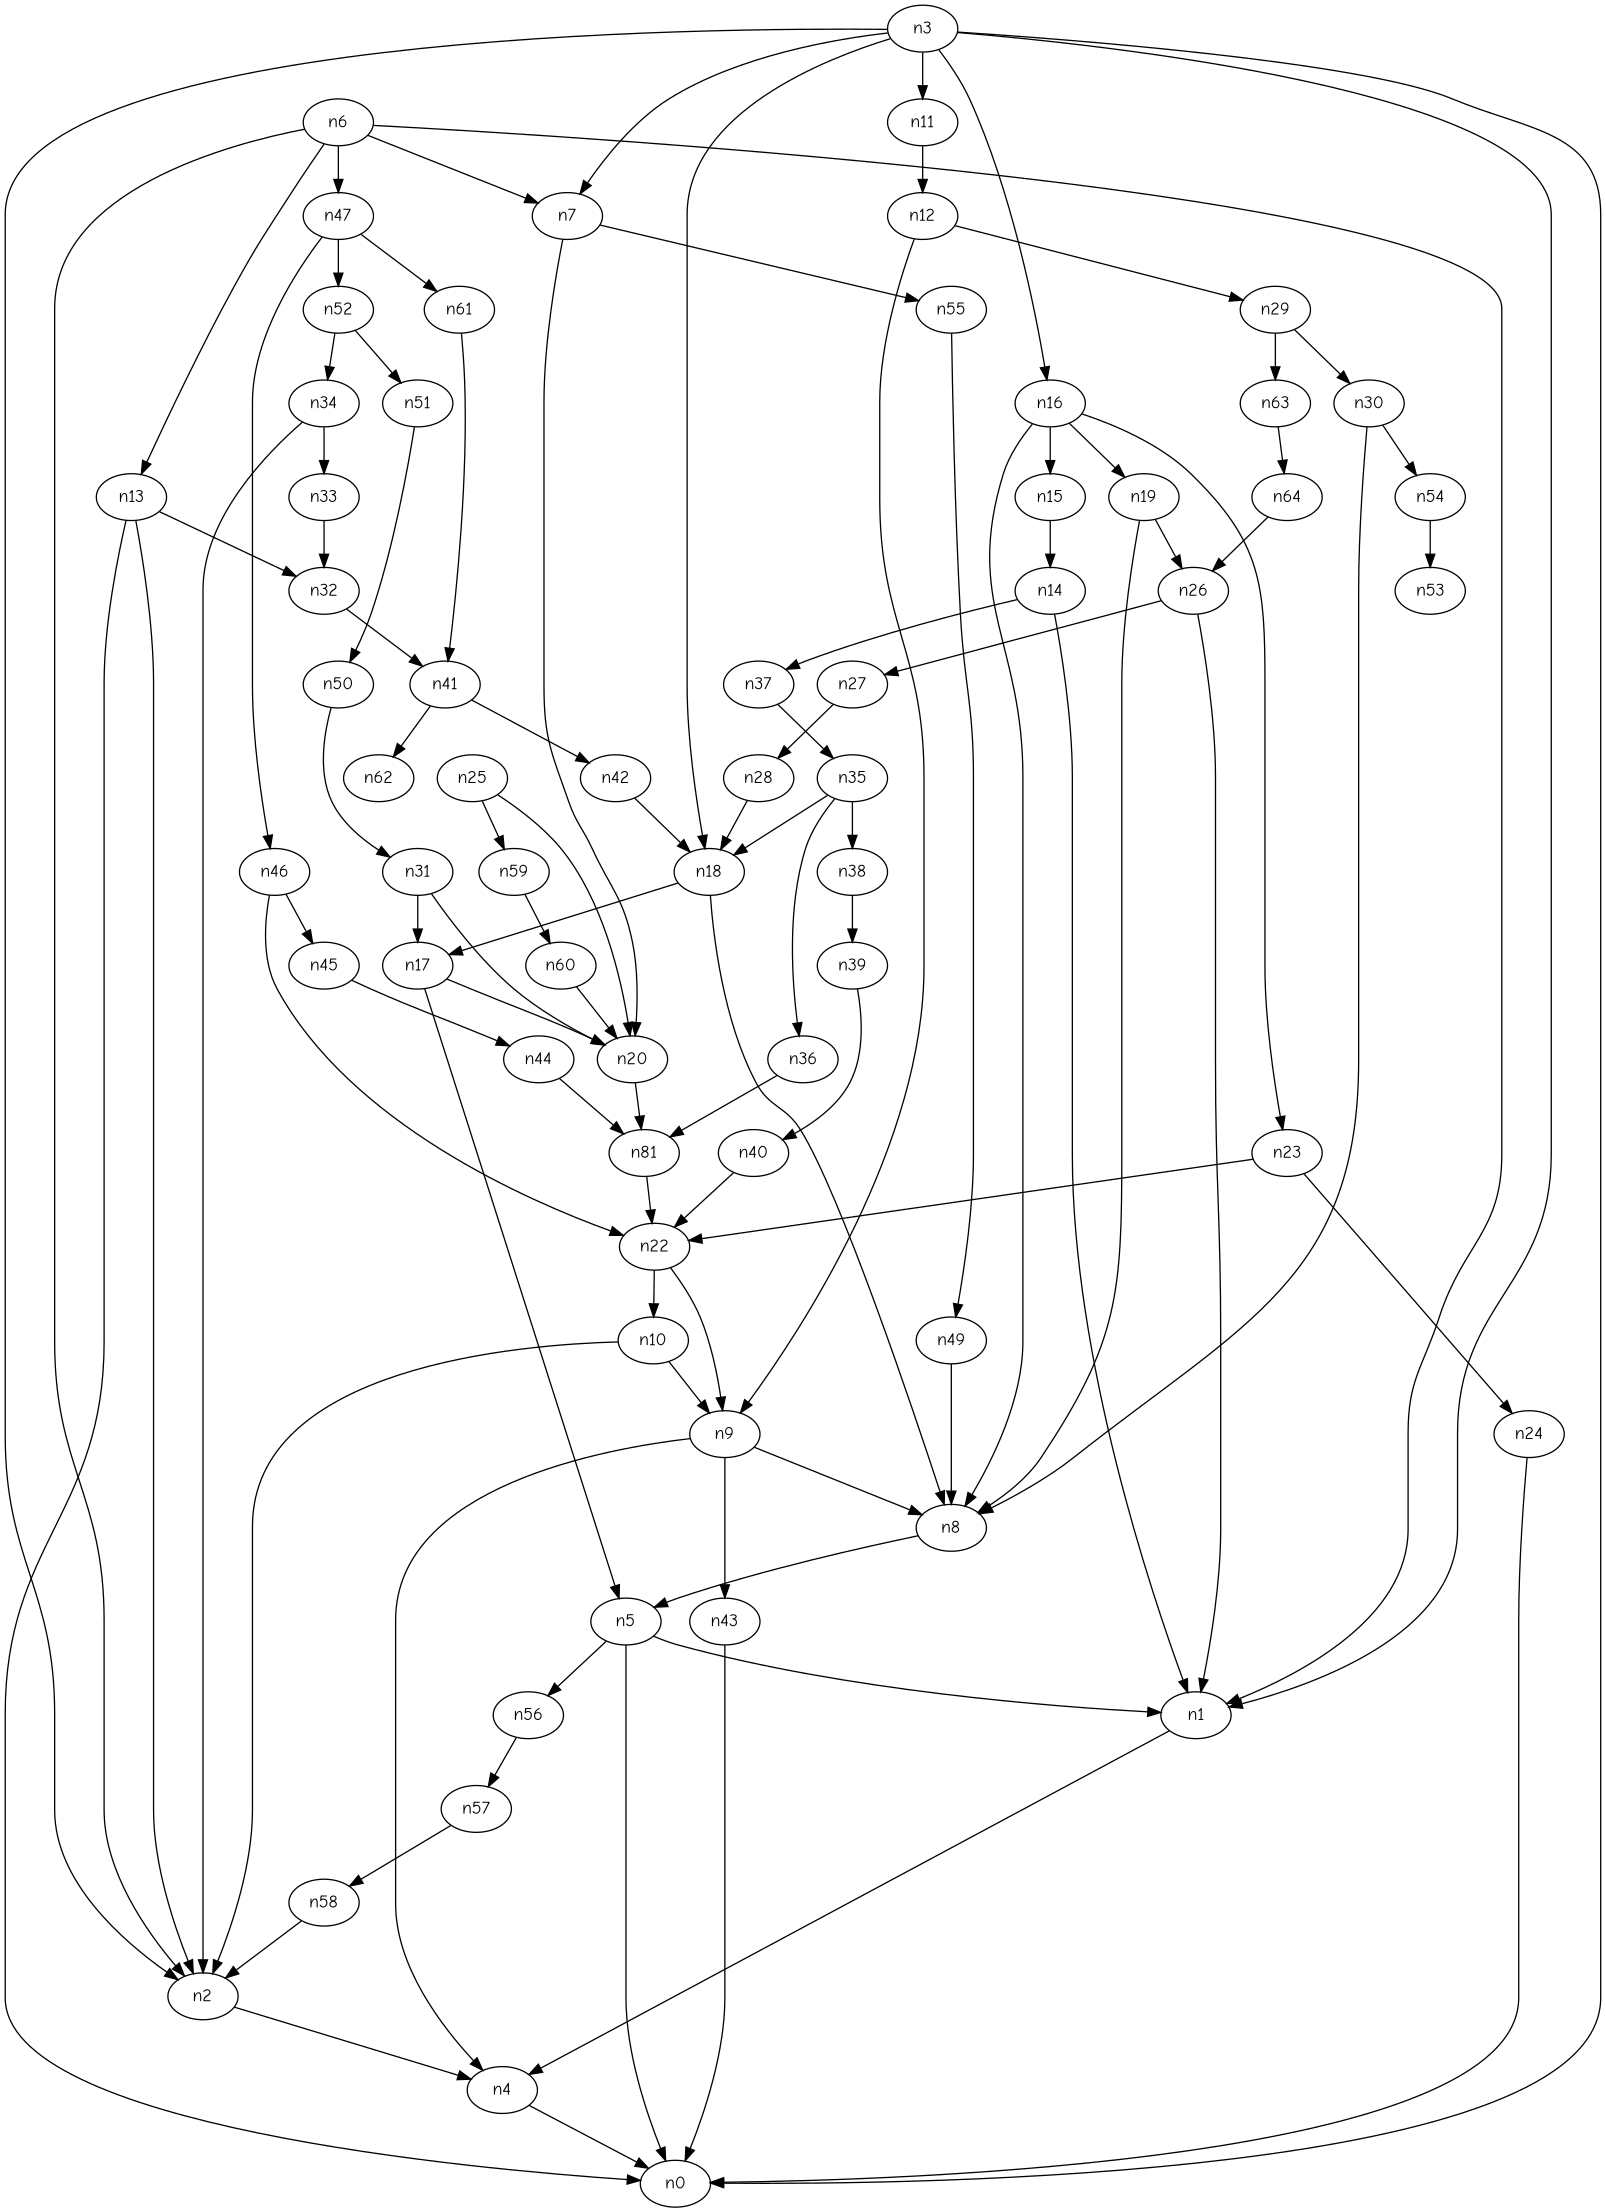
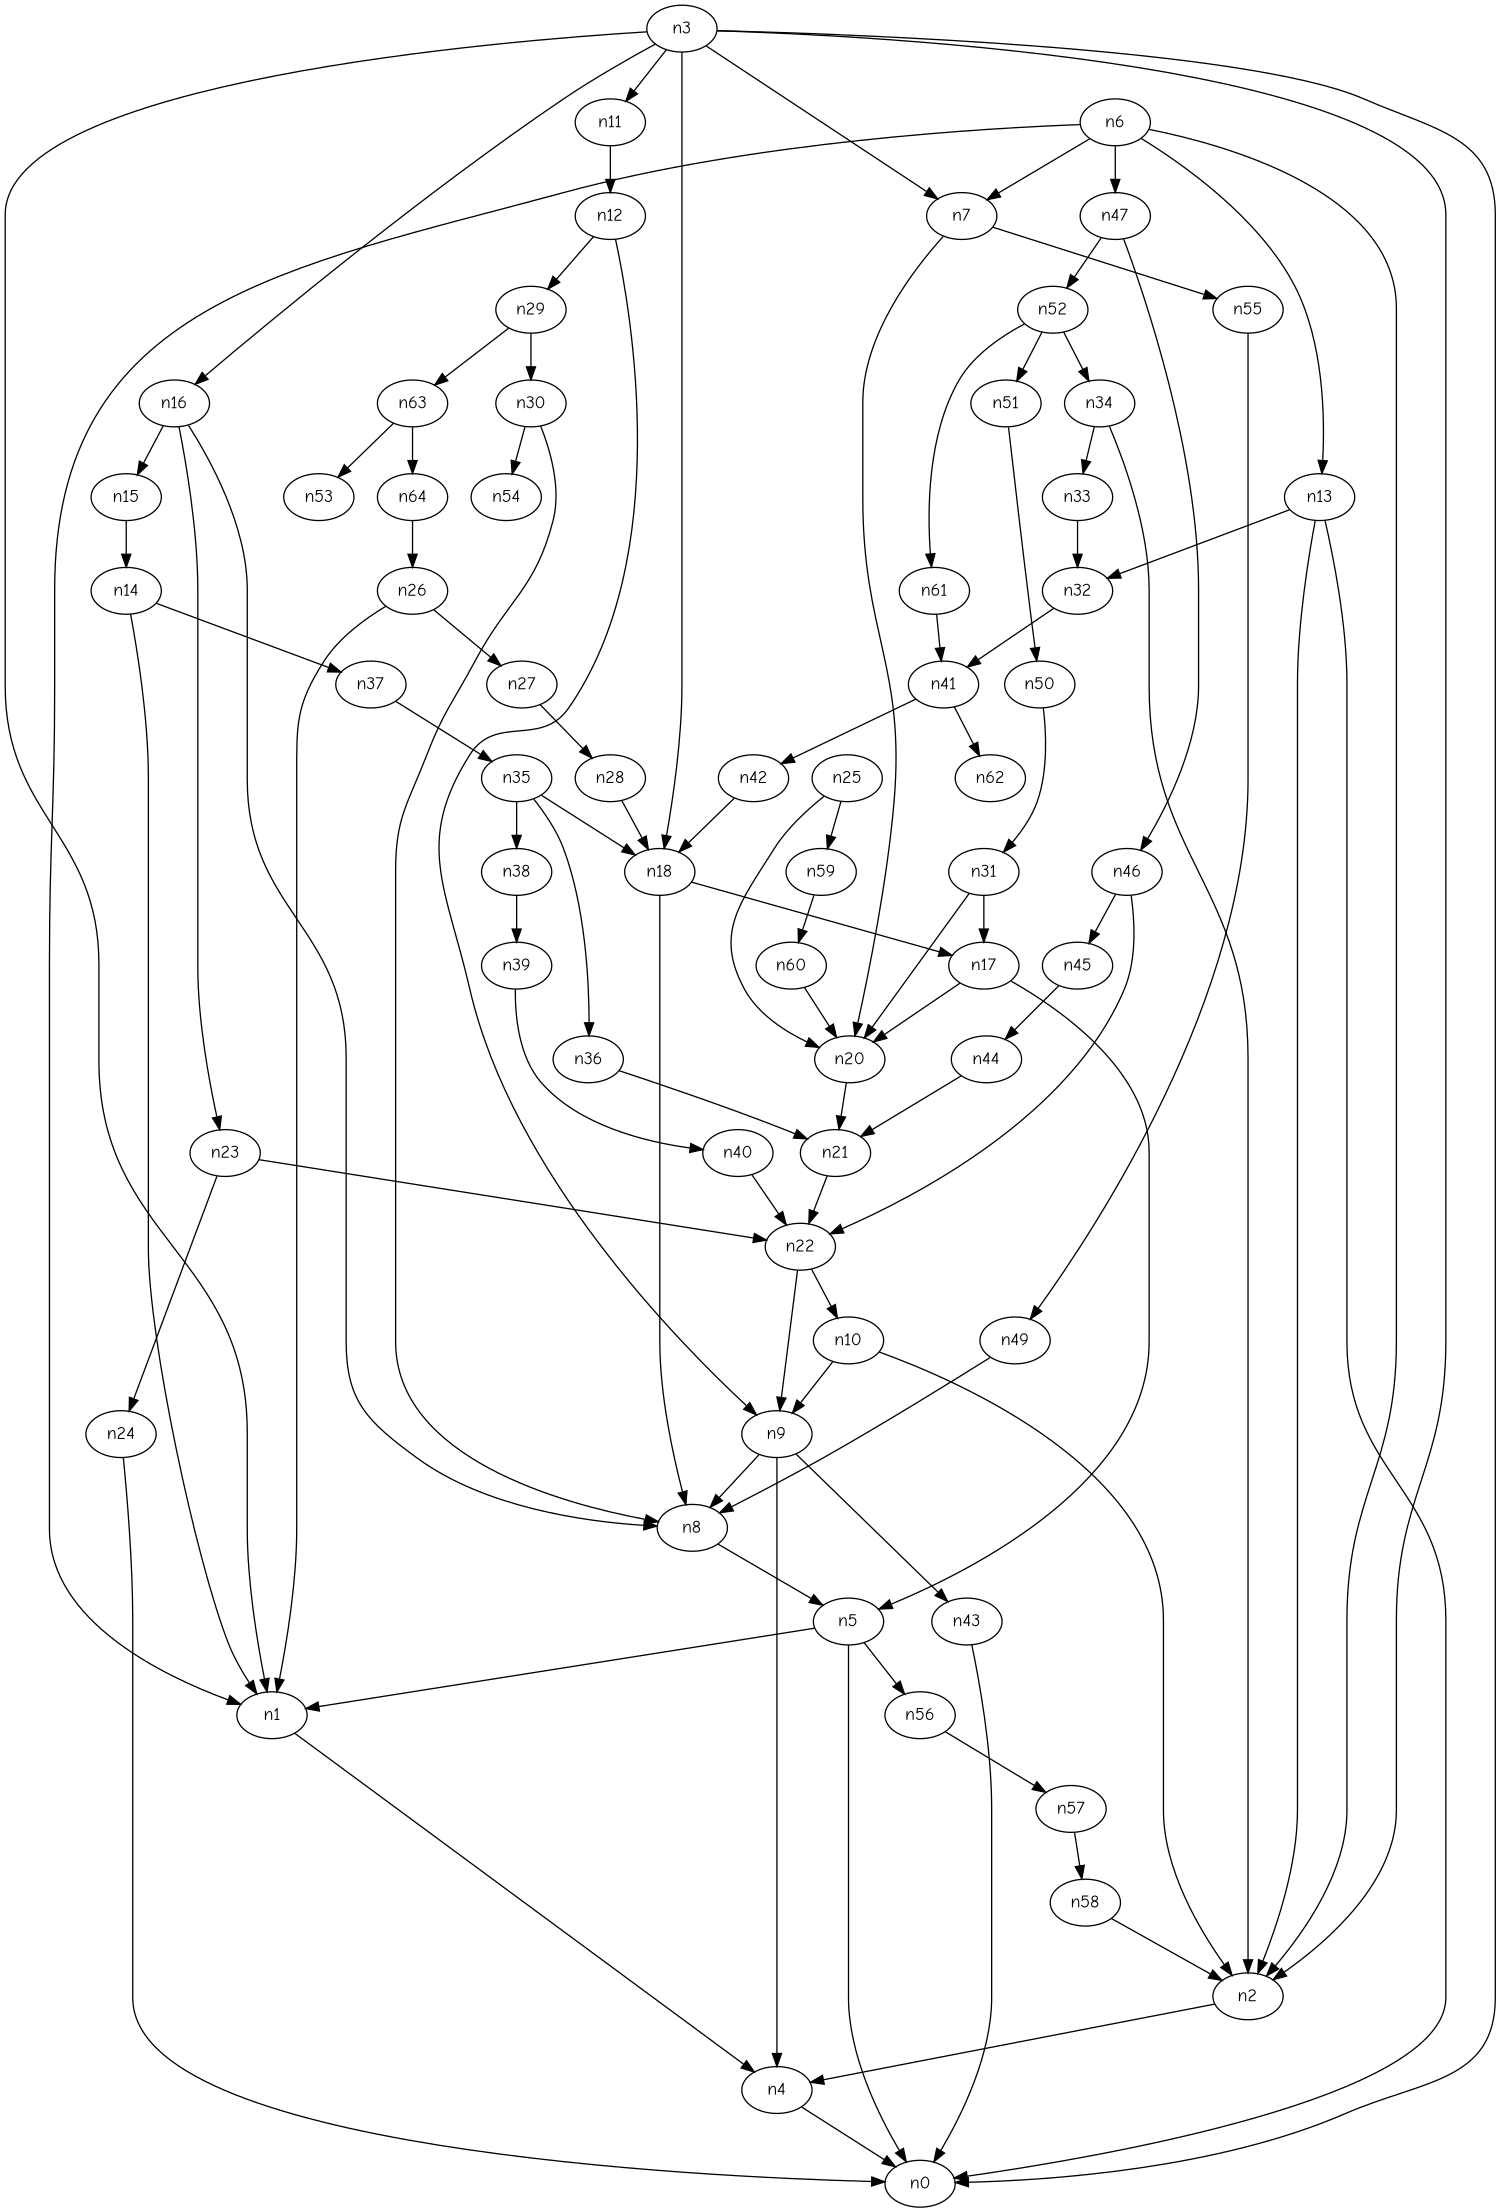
  digraph {
    fontname="Comic Neue"
    node [fontname="Comic Neue"]
    edge [fontname="Comic Neue"]
    n1
    n4
    n0
    n2
    n3
    n7
    n11
    n16
    n18
    n20
    n55
    n12
    n8
    n15
-   n19
    n23
    n17
    n25
    n59
    n6
    n13
    n47
-   n21 [label=n81]
+   n21
    n49
    n9
    n29
    n5
    n14
    n26
    n22
    n24
    n60
    n56
    n57
    n58
    n32
    n46
    n52
    n41
    n45
    n34
    n51
    n61
    n43
    n10
    n30
    n63
    n54
    n42
    n62
    n37
    n35
    n36
    n38
    n27
    n28
    n53
    n31
    n33
    n39
    n40
    n64
    n44
    n50
    n1 -> n4
    n4 -> n0
    n2 -> n4
    n3 -> n1
    n3 -> n0
    n3 -> n2
    n3 -> n7
    n3 -> n11
    n3 -> n16
    n3 -> n18
    n7 -> n20
    n7 -> n55
    n11 -> n12
    n16 -> n8
    n16 -> n15
-   n16 -> n19
    n16 -> n23
    n18 -> n8
    n18 -> n17
    n20 -> n21
    n55 -> n49
    n12 -> n9
    n12 -> n29
    n8 -> n5
    n15 -> n14
-   n19 -> n8
-   n19 -> n26
    n23 -> n22
    n23 -> n24
    n17 -> n20
    n17 -> n5
    n25 -> n20
    n25 -> n59
    n59 -> n60
    n6 -> n1
    n6 -> n2
    n6 -> n7
    n6 -> n13
    n6 -> n47
    n13 -> n0
    n13 -> n2
    n13 -> n32
    n47 -> n46
    n47 -> n52
    n21 -> n22
    n49 -> n8
    n9 -> n4
    n9 -> n8
    n9 -> n43
    n29 -> n30
    n29 -> n63
    n5 -> n1
    n5 -> n0
    n5 -> n56
    n14 -> n1
    n14 -> n37
    n26 -> n1
    n26 -> n27
    n22 -> n9
    n22 -> n10
    n24 -> n0
    n60 -> n20
    n56 -> n57
    n57 -> n58
    n58 -> n2
    n32 -> n41
    n46 -> n22
    n46 -> n45
    n52 -> n34
    n52 -> n51
-   n47 -> n61
+   n52 -> n61
    n41 -> n42
    n41 -> n62
    n45 -> n44
    n34 -> n2
    n34 -> n33
    n51 -> n50
    n61 -> n41
    n43 -> n0
    n10 -> n2
    n10 -> n9
    n30 -> n8
    n30 -> n54
    n63 -> n64
-   n54 -> n53
+   n63 -> n53
    n42 -> n18
    n37 -> n35
    n35 -> n18
    n35 -> n36
    n35 -> n38
    n36 -> n21
    n38 -> n39
    n27 -> n28
    n28 -> n18
    n31 -> n20
    n31 -> n17
    n33 -> n32
    n39 -> n40
    n40 -> n22
    n64 -> n26
    n44 -> n21
    n50 -> n31
  }
